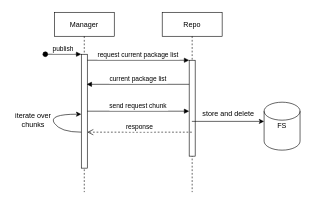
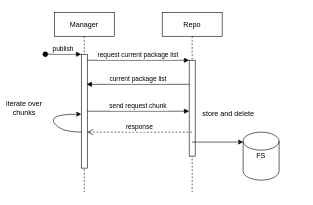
  <mxCell id="0" />
  <mxCell id="1" parent="0" />
  <mxCell id="2" value="Manager" style="shape=umlLifeline;perimeter=lifelinePerimeter;container=1;collapsible=0;recursiveResize=0;rounded=0;shadow=0;strokeWidth=1;" parent="1" vertex="1"><mxGeometry x="90" y="20" width="100" height="300" as="geometry" /></mxCell>
  <mxCell id="3" value="" style="points=[];perimeter=orthogonalPerimeter;rounded=0;shadow=0;strokeWidth=1;" parent="2" vertex="1"><mxGeometry x="45" y="70" width="10" height="190" as="geometry" /></mxCell>
  <mxCell id="4" value="publish" style="verticalAlign=bottom;startArrow=oval;endArrow=block;startSize=8;shadow=0;strokeWidth=1;" parent="2" target="3" edge="1"><mxGeometry relative="1" as="geometry"><mxPoint x="-15" y="70" as="sourcePoint" /></mxGeometry></mxCell>
  <mxCell id="5" value="" style="curved=1;endArrow=classic;html=1;" edge="1" parent="2" source="3" target="3"><mxGeometry width="50" height="50" relative="1" as="geometry"><mxPoint x="43" y="200" as="sourcePoint" /><mxPoint x="10" y="150" as="targetPoint" /><Array as="points"><mxPoint x="10" y="200" /><mxPoint x="-10" y="170" /></Array></mxGeometry></mxCell>
  <mxCell id="6" value="Repo" style="shape=umlLifeline;perimeter=lifelinePerimeter;container=1;collapsible=0;recursiveResize=0;rounded=0;shadow=0;strokeWidth=1;" parent="1" vertex="1"><mxGeometry x="270" y="20" width="100" height="300" as="geometry" /></mxCell>
  <mxCell id="7" value="" style="points=[];perimeter=orthogonalPerimeter;rounded=0;shadow=0;strokeWidth=1;" parent="6" vertex="1"><mxGeometry x="45" y="80" width="10" height="160" as="geometry" /></mxCell>
  <mxCell id="8" value="response" style="verticalAlign=bottom;endArrow=open;dashed=1;endSize=8;shadow=0;strokeWidth=1;" parent="1" source="6" target="3" edge="1"><mxGeometry relative="1" as="geometry"><mxPoint x="245" y="176" as="targetPoint" /><Array as="points"><mxPoint x="260" y="220" /></Array></mxGeometry></mxCell>
  <mxCell id="9" value="request current package list" style="verticalAlign=bottom;endArrow=block;entryX=0;entryY=0;shadow=0;strokeWidth=1;" parent="1" source="3" target="7" edge="1"><mxGeometry relative="1" as="geometry"><mxPoint x="245" y="100" as="sourcePoint" /></mxGeometry></mxCell>
  <mxCell id="10" value="current package list" style="verticalAlign=bottom;endArrow=block;entryX=0.905;entryY=0.264;shadow=0;strokeWidth=1;entryDx=0;entryDy=0;entryPerimeter=0;" parent="1" source="7" target="3" edge="1"><mxGeometry relative="1" as="geometry"><mxPoint x="210" y="140" as="sourcePoint" /><mxPoint x="150" y="140" as="targetPoint" /></mxGeometry></mxCell>
  <mxCell id="11" value="send request chunk" style="verticalAlign=bottom;endArrow=block;shadow=0;strokeWidth=1;" edge="1" parent="1" source="3" target="7"><mxGeometry relative="1" as="geometry"><mxPoint x="150" y="180" as="sourcePoint" /><mxPoint x="310" y="180" as="targetPoint" /></mxGeometry></mxCell>
  <mxCell id="12" value="" style="endArrow=classic;html=1;" edge="1" parent="1" source="6" target="13"><mxGeometry width="50" height="50" relative="1" as="geometry"><mxPoint x="330" y="180" as="sourcePoint" /><mxPoint x="360" y="130" as="targetPoint" /></mxGeometry></mxCell>
- <mxCell id="13" value="FS" style="shape=cylinder2;whiteSpace=wrap;html=1;boundedLbl=1;backgroundOutline=1;size=15;" vertex="1" parent="1"><mxGeometry x="440" y="170" width="60" height="80" as="geometry" /></mxCell>
+ <mxCell id="13" value="FS" style="shape=cylinder2;whiteSpace=wrap;html=1;boundedLbl=1;backgroundOutline=1;size=15;" vertex="1" parent="1"><mxGeometry x="405" y="220" width="60" height="80" as="geometry" /></mxCell>
  <mxCell id="14" value="store and delete" style="text;html=1;align=center;verticalAlign=middle;resizable=0;points=[];autosize=1;" vertex="1" parent="1"><mxGeometry x="330" y="180" width="100" height="20" as="geometry" /></mxCell>
- <mxCell id="15" value="iterate over chunks" style="text;html=1;strokeColor=none;fillColor=none;align=center;verticalAlign=middle;whiteSpace=wrap;rounded=0;" vertex="1" parent="1"><mxGeometry x="20" y="190" width="70" height="20" as="geometry" /></mxCell>
+ <mxCell id="15" value="iterate over chunks" style="text;html=1;strokeColor=none;fillColor=none;align=center;verticalAlign=middle;whiteSpace=wrap;rounded=0;" vertex="1" parent="1"><mxGeometry x="5" y="170" width="70" height="20" as="geometry" /></mxCell>
